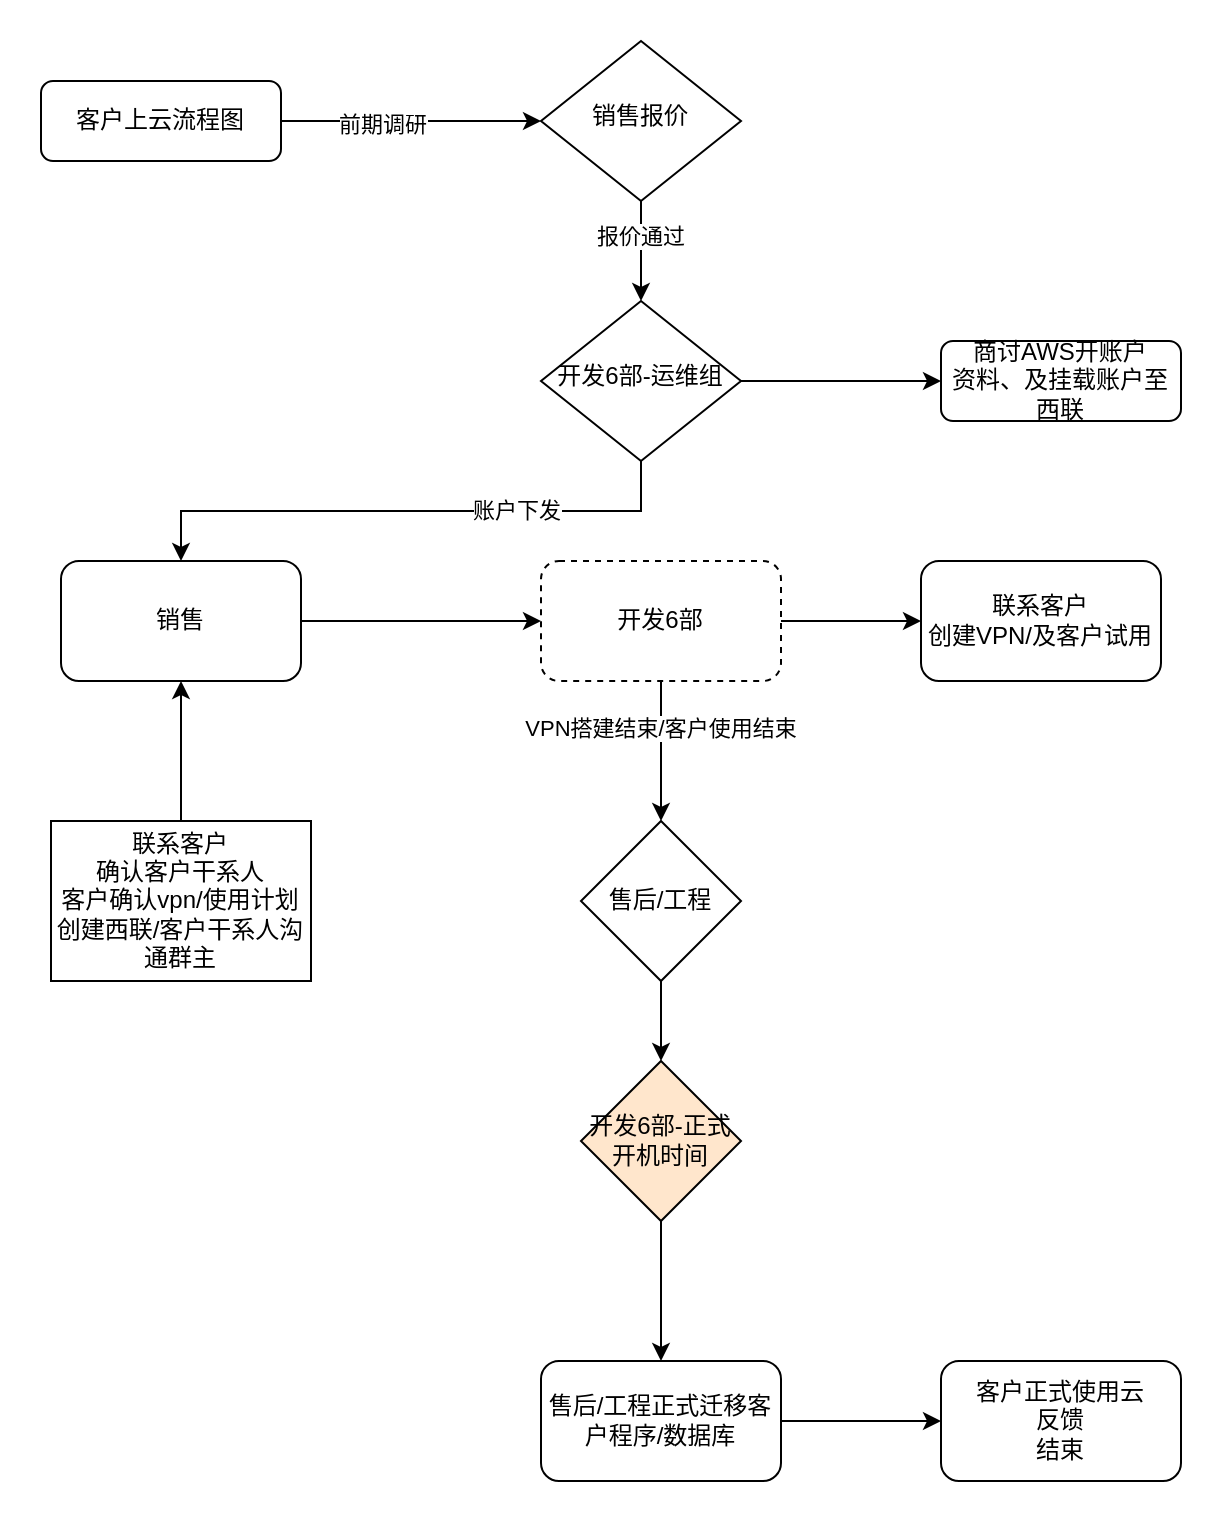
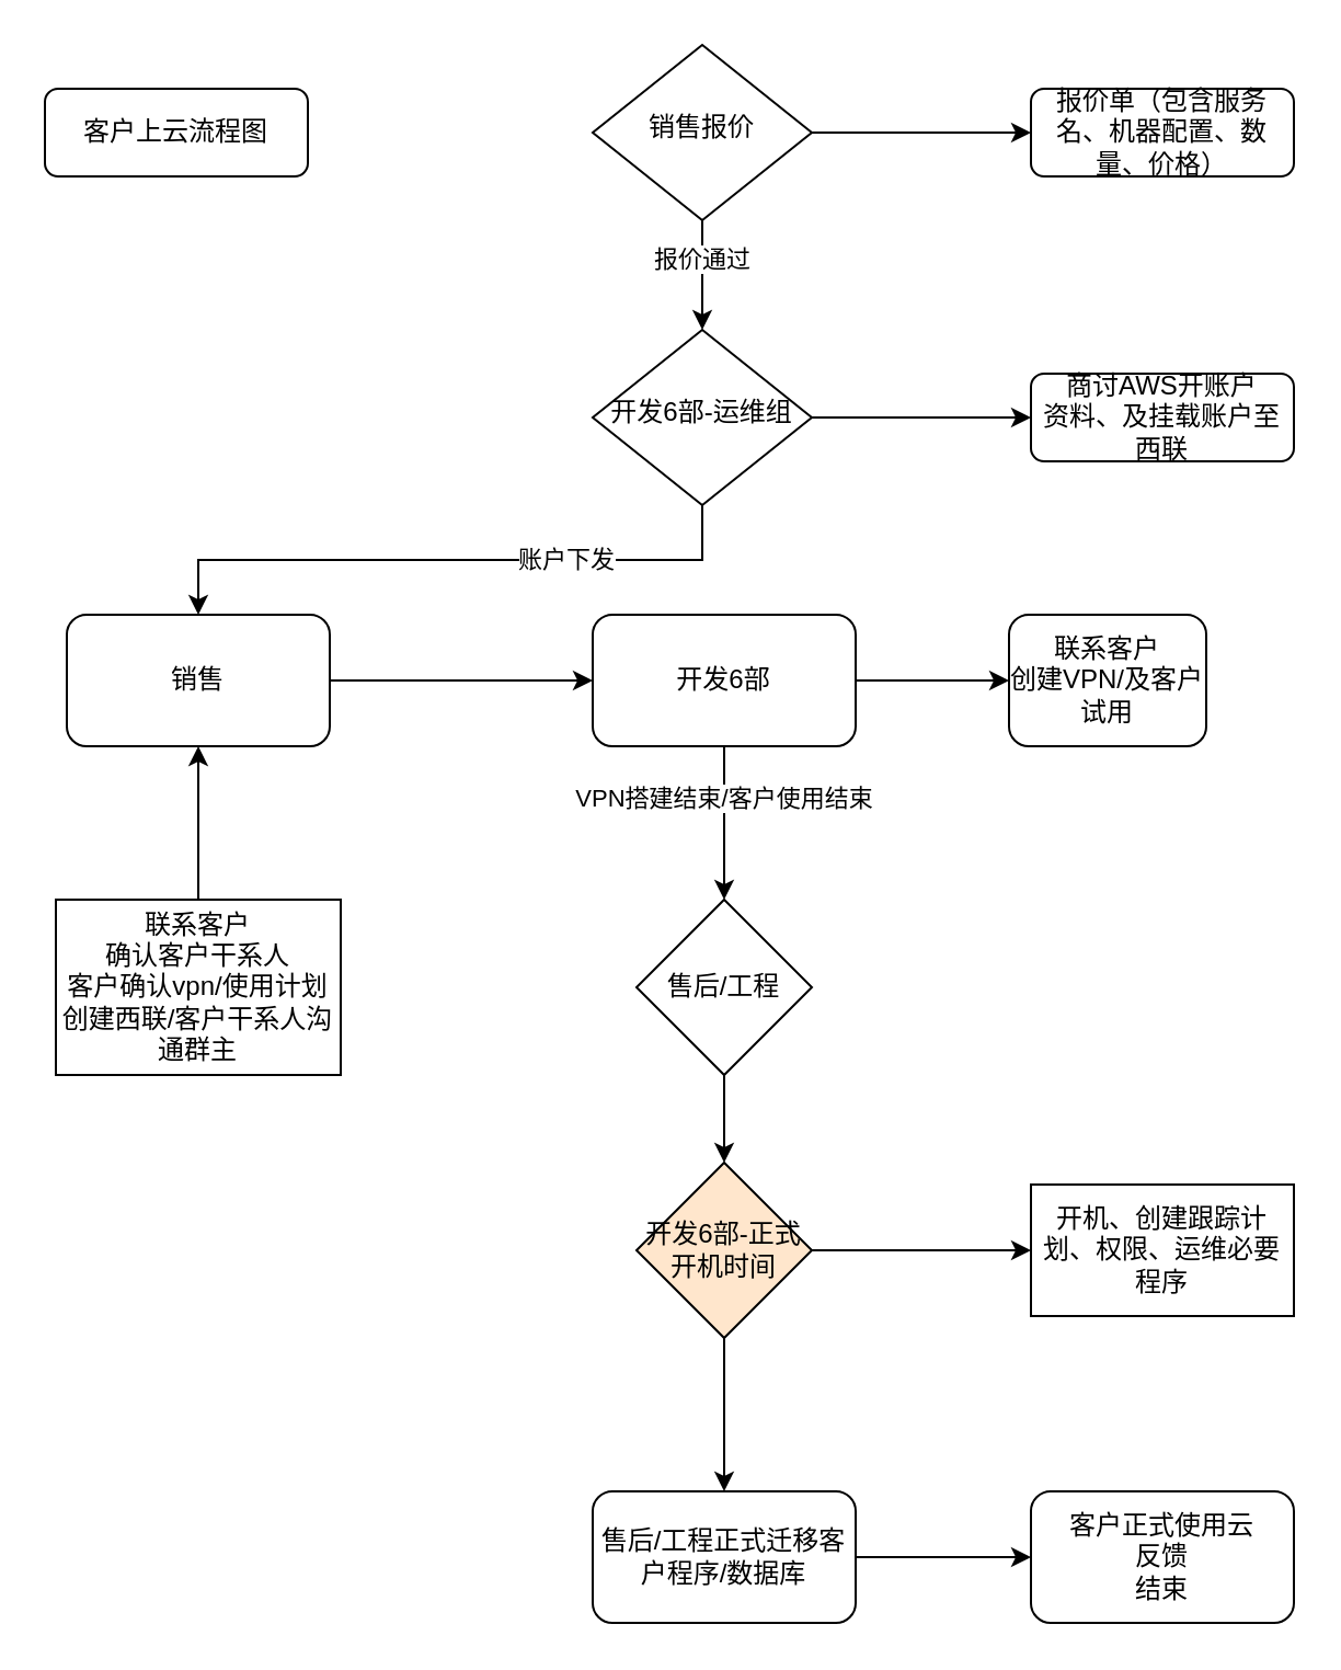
  <mxCell id="0" />
  <mxCell id="1" parent="0" />
- <mxCell id="2" style="edgeStyle=orthogonalEdgeStyle;rounded=0;orthogonalLoop=1;jettySize=auto;html=1;" parent="1" source="4" target="8" edge="1"><mxGeometry relative="1" as="geometry" /></mxCell>
- <mxCell id="3" value="前期调研" style="edgeLabel;html=1;align=center;verticalAlign=middle;resizable=0;points=[];" parent="2" vertex="1" connectable="0"><mxGeometry x="-0.237" y="-1" relative="1" as="geometry"><mxPoint as="offset" /></mxGeometry></mxCell>
  <mxCell id="4" value="客户上云流程图" style="rounded=1;whiteSpace=wrap;html=1;fontSize=12;glass=0;strokeWidth=1;shadow=0;" parent="1" vertex="1"><mxGeometry x="20" y="40" width="120" height="40" as="geometry" /></mxCell>
  <mxCell id="5" style="edgeStyle=orthogonalEdgeStyle;rounded=0;orthogonalLoop=1;jettySize=auto;html=1;" parent="1" source="8" target="13" edge="1"><mxGeometry relative="1" as="geometry" /></mxCell>
  <mxCell id="6" value="报价通过" style="edgeLabel;html=1;align=center;verticalAlign=middle;resizable=0;points=[];" parent="5" vertex="1" connectable="0"><mxGeometry x="-0.317" y="-1" relative="1" as="geometry"><mxPoint as="offset" /></mxGeometry></mxCell>
+ <mxCell id="7" style="edgeStyle=orthogonalEdgeStyle;rounded=0;orthogonalLoop=1;jettySize=auto;html=1;entryX=0;entryY=0.5;entryDx=0;entryDy=0;" parent="1" source="8" target="9" edge="1"><mxGeometry relative="1" as="geometry" /></mxCell>
  <mxCell id="8" value="销售报价" style="rhombus;whiteSpace=wrap;html=1;shadow=0;fontFamily=Helvetica;fontSize=12;align=center;strokeWidth=1;spacing=6;spacingTop=-4;" parent="1" vertex="1"><mxGeometry x="270" y="20" width="100" height="80" as="geometry" /></mxCell>
+ <mxCell id="9" value="报价单（包含服务名、机器配置、数量、价格）" style="rounded=1;whiteSpace=wrap;html=1;fontSize=12;glass=0;strokeWidth=1;shadow=0;" parent="1" vertex="1"><mxGeometry x="470" y="40" width="120" height="40" as="geometry" /></mxCell>
  <mxCell id="10" style="edgeStyle=orthogonalEdgeStyle;rounded=0;orthogonalLoop=1;jettySize=auto;html=1;entryX=0;entryY=0.5;entryDx=0;entryDy=0;" parent="1" source="13" target="14" edge="1"><mxGeometry relative="1" as="geometry" /></mxCell>
  <mxCell id="11" style="edgeStyle=orthogonalEdgeStyle;rounded=0;orthogonalLoop=1;jettySize=auto;html=1;exitX=0.5;exitY=1;exitDx=0;exitDy=0;" parent="1" source="13" target="16" edge="1"><mxGeometry relative="1" as="geometry" /></mxCell>
  <mxCell id="12" value="账户下发" style="edgeLabel;html=1;align=center;verticalAlign=middle;resizable=0;points=[];" parent="11" vertex="1" connectable="0"><mxGeometry x="-0.37" y="-1" relative="1" as="geometry"><mxPoint as="offset" /></mxGeometry></mxCell>
  <mxCell id="13" value="开发6部-运维组" style="rhombus;whiteSpace=wrap;html=1;shadow=0;fontFamily=Helvetica;fontSize=12;align=center;strokeWidth=1;spacing=6;spacingTop=-4;" parent="1" vertex="1"><mxGeometry x="270" y="150" width="100" height="80" as="geometry" /></mxCell>
  <mxCell id="14" value="商讨AWS开账户&lt;br&gt;资料、及挂载账户至西联" style="rounded=1;whiteSpace=wrap;html=1;fontSize=12;glass=0;strokeWidth=1;shadow=0;" parent="1" vertex="1"><mxGeometry x="470" y="170" width="120" height="40" as="geometry" /></mxCell>
  <mxCell id="15" style="edgeStyle=orthogonalEdgeStyle;rounded=0;orthogonalLoop=1;jettySize=auto;html=1;entryX=0;entryY=0.5;entryDx=0;entryDy=0;" parent="1" source="16" target="20" edge="1"><mxGeometry relative="1" as="geometry"><mxPoint x="340" y="350" as="targetPoint" /></mxGeometry></mxCell>
  <mxCell id="16" value="销售" style="rounded=1;whiteSpace=wrap;html=1;" parent="1" vertex="1"><mxGeometry x="30" y="280" width="120" height="60" as="geometry" /></mxCell>
  <mxCell id="17" style="edgeStyle=orthogonalEdgeStyle;rounded=0;orthogonalLoop=1;jettySize=auto;html=1;entryX=0;entryY=0.5;entryDx=0;entryDy=0;" parent="1" source="20" target="21" edge="1"><mxGeometry relative="1" as="geometry" /></mxCell>
  <mxCell id="18" style="edgeStyle=orthogonalEdgeStyle;rounded=0;orthogonalLoop=1;jettySize=auto;html=1;entryX=0.5;entryY=0;entryDx=0;entryDy=0;" parent="1" source="20" target="23" edge="1"><mxGeometry relative="1" as="geometry" /></mxCell>
  <mxCell id="19" value="VPN搭建结束/客户使用结束" style="edgeLabel;html=1;align=center;verticalAlign=middle;resizable=0;points=[];" parent="18" vertex="1" connectable="0"><mxGeometry x="-0.329" y="-1" relative="1" as="geometry"><mxPoint as="offset" /></mxGeometry></mxCell>
- <mxCell id="20" value="开发6部" style="rounded=1;whiteSpace=wrap;html=1;dashed=1;" parent="1" vertex="1"><mxGeometry x="270" y="280" width="120" height="60" as="geometry" /></mxCell>
- <mxCell id="21" value="联系客户&lt;br&gt;创建VPN/及客户试用" style="rounded=1;whiteSpace=wrap;html=1;" parent="1" vertex="1"><mxGeometry x="460" y="280" width="120" height="60" as="geometry" /></mxCell>
+ <mxCell id="20" value="开发6部" style="rounded=1;whiteSpace=wrap;html=1;" parent="1" vertex="1"><mxGeometry x="270" y="280" width="120" height="60" as="geometry" /></mxCell>
+ <mxCell id="21" value="联系客户&lt;br&gt;创建VPN/及客户试用" style="rounded=1;whiteSpace=wrap;html=1;" parent="1" vertex="1"><mxGeometry x="460" y="280" width="90" height="60" as="geometry" /></mxCell>
  <mxCell id="22" style="edgeStyle=orthogonalEdgeStyle;rounded=0;orthogonalLoop=1;jettySize=auto;html=1;entryX=0.5;entryY=0;entryDx=0;entryDy=0;" parent="1" source="23" target="26" edge="1"><mxGeometry relative="1" as="geometry" /></mxCell>
  <mxCell id="23" value="售后/工程" style="rhombus;whiteSpace=wrap;html=1;" parent="1" vertex="1"><mxGeometry x="290" y="410" width="80" height="80" as="geometry" /></mxCell>
+ <mxCell id="24" style="edgeStyle=orthogonalEdgeStyle;rounded=0;orthogonalLoop=1;jettySize=auto;html=1;exitX=1;exitY=0.5;exitDx=0;exitDy=0;entryX=0;entryY=0.5;entryDx=0;entryDy=0;" parent="1" source="26" target="29" edge="1"><mxGeometry relative="1" as="geometry" /></mxCell>
  <mxCell id="25" style="edgeStyle=orthogonalEdgeStyle;rounded=0;orthogonalLoop=1;jettySize=auto;html=1;entryX=0.5;entryY=0;entryDx=0;entryDy=0;" parent="1" source="26" target="28" edge="1"><mxGeometry relative="1" as="geometry" /></mxCell>
  <mxCell id="26" value="开发6部-正式开机时间" style="rhombus;whiteSpace=wrap;html=1;fillColor=#ffe6cc;" parent="1" vertex="1"><mxGeometry x="290" y="530" width="80" height="80" as="geometry" /></mxCell>
  <mxCell id="27" style="edgeStyle=orthogonalEdgeStyle;rounded=0;orthogonalLoop=1;jettySize=auto;html=1;" parent="1" source="28" target="30" edge="1"><mxGeometry relative="1" as="geometry" /></mxCell>
  <mxCell id="28" value="售后/工程正式迁移客户程序/数据库" style="rounded=1;whiteSpace=wrap;html=1;" parent="1" vertex="1"><mxGeometry x="270" y="680" width="120" height="60" as="geometry" /></mxCell>
+ <mxCell id="29" value="开机、创建跟踪计划、权限、运维必要程序" style="rounded=0;whiteSpace=wrap;html=1;" parent="1" vertex="1"><mxGeometry x="470" y="540" width="120" height="60" as="geometry" /></mxCell>
  <mxCell id="30" value="客户正式使用云&lt;br&gt;反馈&lt;br&gt;结束" style="rounded=1;whiteSpace=wrap;html=1;" parent="1" vertex="1"><mxGeometry x="470" y="680" width="120" height="60" as="geometry" /></mxCell>
  <mxCell id="31" style="edgeStyle=orthogonalEdgeStyle;rounded=0;orthogonalLoop=1;jettySize=auto;html=1;entryX=0.5;entryY=1;entryDx=0;entryDy=0;" edge="1" parent="1" source="32" target="16"><mxGeometry relative="1" as="geometry" /></mxCell>
  <mxCell id="32" value="联系客户&lt;br&gt;确认客户干系人&lt;br&gt;客户确认vpn/使用计划&lt;br&gt;创建西联/客户干系人沟通群主" style="rounded=0;whiteSpace=wrap;html=1;" vertex="1" parent="1"><mxGeometry x="25" y="410" width="130" height="80" as="geometry" /></mxCell>
